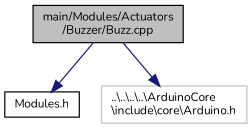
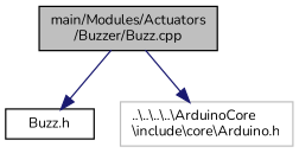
  digraph {
    fontname=Nunito
    node [color=black fillcolor=white fontname=Nunito fontsize=10 shape=record style=filled]
    edge [color=midnightblue fontname=Nunito fontsize=10 labelfontname=Helvetica labelfontsize=10 style=solid]
    n1 [fillcolor=grey75 fontcolor=black height=0.2 label="main/Modules/Actuators\l/Buzzer/Buzz.cpp" width=0.4]
-   n2 [height=0.2 label="Modules.h" width=0.4]
+   n2 [height=0.2 label="Buzz.h" width=0.4]
    n3 [color=grey75 height=0.2 label="..\\..\\..\\..\\ArduinoCore\l\\include\\core\\Arduino.h" width=0.4]
    n1 -> n2
    n1 -> n3
  }
